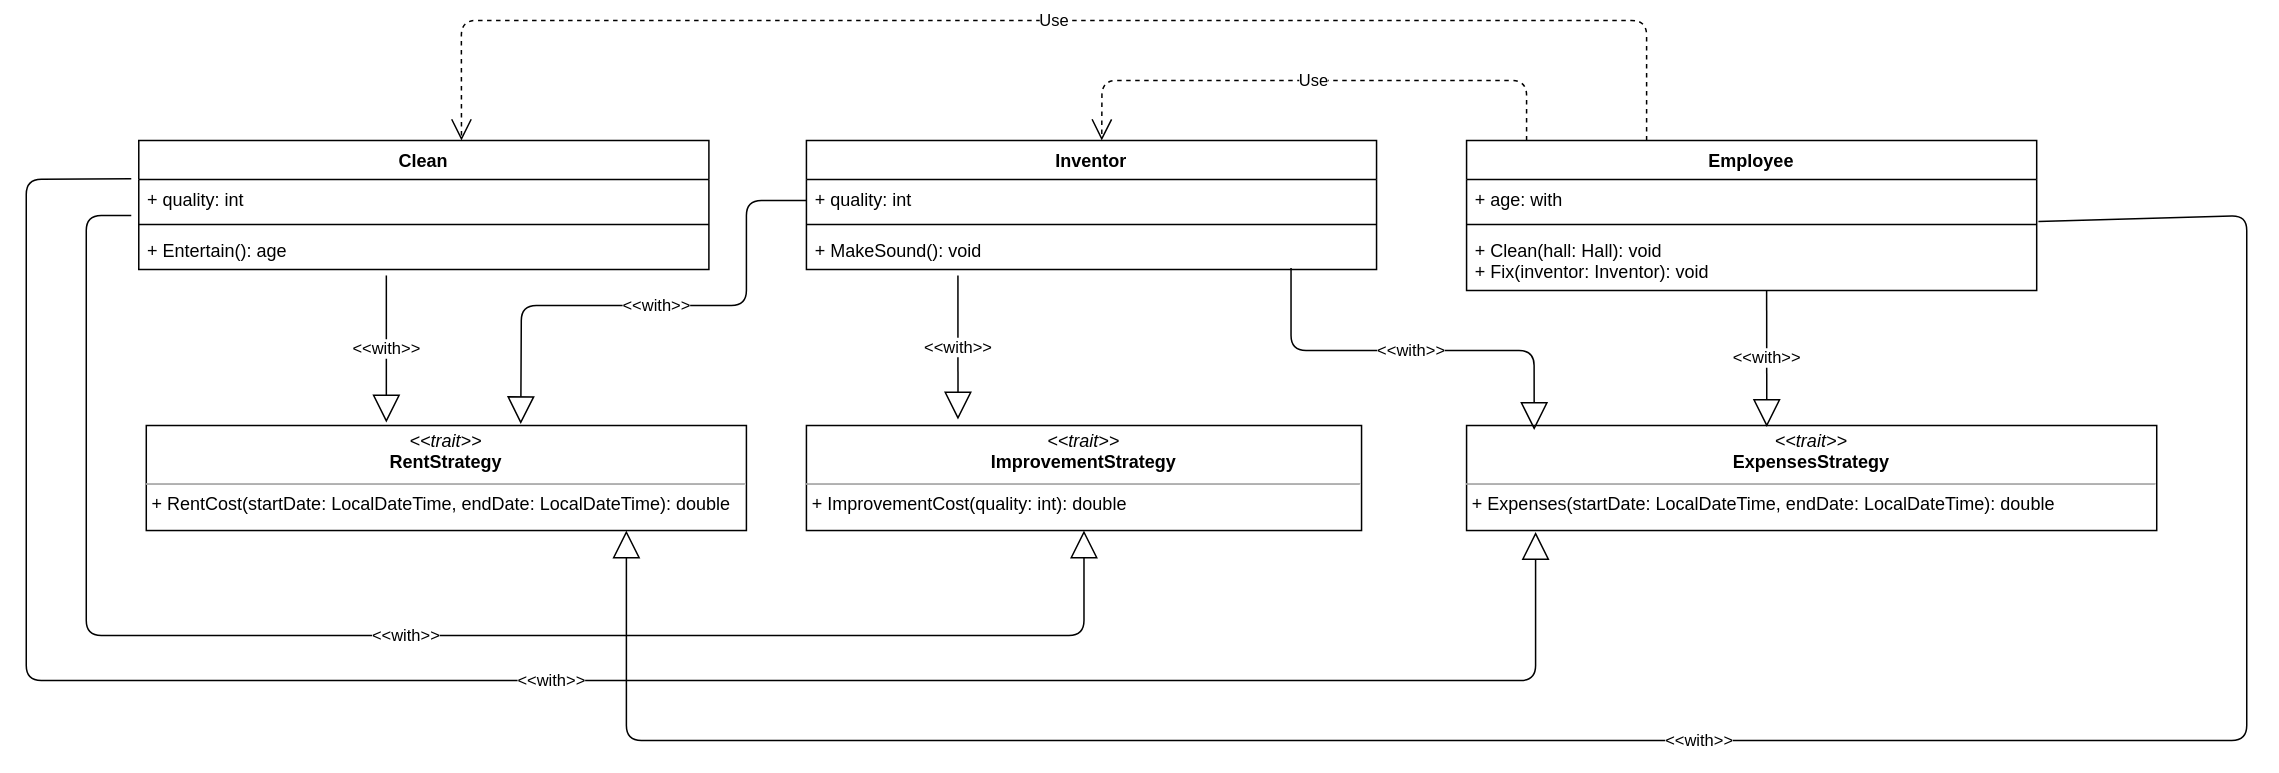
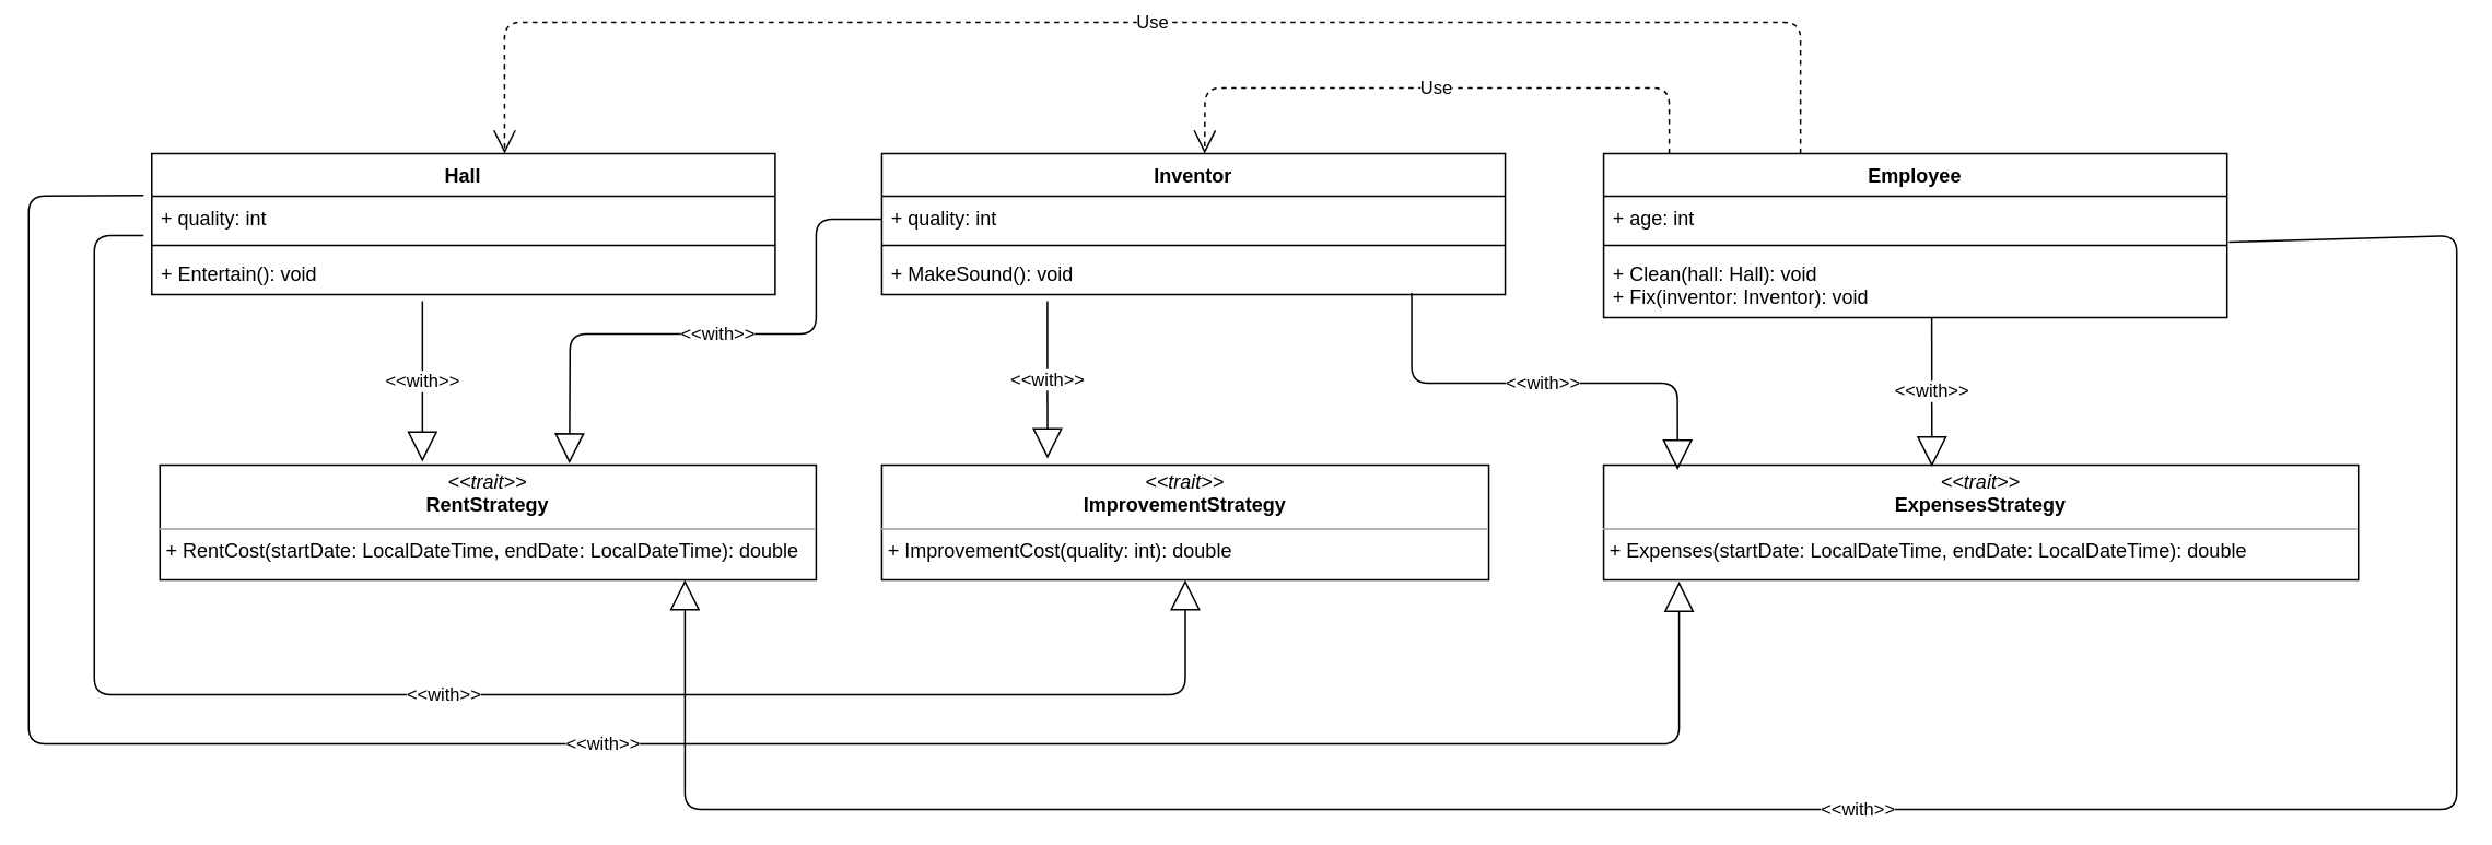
  <mxCell id="0" />
  <mxCell id="1" parent="0" />
  <mxCell id="2" value="Inventor" style="swimlane;fontStyle=1;align=center;verticalAlign=top;childLayout=stackLayout;horizontal=1;startSize=26;horizontalStack=0;resizeParent=1;resizeParentMax=0;resizeLast=0;collapsible=1;marginBottom=0;" vertex="1" parent="1"><mxGeometry x="465" y="20" width="380" height="86" as="geometry" /></mxCell>
  <mxCell id="3" value="+ quality: int" style="text;strokeColor=none;fillColor=none;align=left;verticalAlign=top;spacingLeft=4;spacingRight=4;overflow=hidden;rotatable=0;points=[[0,0.5],[1,0.5]];portConstraint=eastwest;" vertex="1" parent="2"><mxGeometry y="26" width="380" height="26" as="geometry" /></mxCell>
  <mxCell id="4" value="&amp;lt;&amp;lt;with&amp;gt;&amp;gt;" style="endArrow=block;endSize=16;endFill=0;html=1;entryX=0.624;entryY=-0.014;entryDx=0;entryDy=0;entryPerimeter=0;" edge="1" parent="2" target="7"><mxGeometry width="160" relative="1" as="geometry"><mxPoint y="40" as="sourcePoint" /><mxPoint x="160" y="40" as="targetPoint" /><Array as="points"><mxPoint x="-40" y="40" /><mxPoint x="-40" y="110" /><mxPoint x="-190" y="110" /></Array></mxGeometry></mxCell>
  <mxCell id="5" value="" style="line;strokeWidth=1;fillColor=none;align=left;verticalAlign=middle;spacingTop=-1;spacingLeft=3;spacingRight=3;rotatable=0;labelPosition=right;points=[];portConstraint=eastwest;" vertex="1" parent="2"><mxGeometry y="52" width="380" height="8" as="geometry" /></mxCell>
  <mxCell id="6" value="+ MakeSound(): void" style="text;strokeColor=none;fillColor=none;align=left;verticalAlign=top;spacingLeft=4;spacingRight=4;overflow=hidden;rotatable=0;points=[[0,0.5],[1,0.5]];portConstraint=eastwest;" vertex="1" parent="2"><mxGeometry y="60" width="380" height="26" as="geometry" /></mxCell>
  <mxCell id="7" value="&lt;p style=&quot;margin: 0px ; margin-top: 4px ; text-align: center&quot;&gt;&lt;i&gt;&amp;lt;&amp;lt;trait&amp;gt;&amp;gt;&lt;/i&gt;&lt;br&gt;&lt;b&gt;RentStrategy&lt;/b&gt;&lt;/p&gt;&lt;hr size=&quot;1&quot;&gt;&lt;p style=&quot;margin: 0px ; margin-left: 4px&quot;&gt;+ RentCost(startDate: LocalDateTime, endDate: LocalDateTime): double&lt;br&gt;&lt;/p&gt;" style="verticalAlign=top;align=left;overflow=fill;fontSize=12;fontFamily=Helvetica;html=1;" vertex="1" parent="1"><mxGeometry x="25" y="210" width="400" height="70" as="geometry" /></mxCell>
  <mxCell id="8" value="Employee" style="swimlane;fontStyle=1;align=center;verticalAlign=top;childLayout=stackLayout;horizontal=1;startSize=26;horizontalStack=0;resizeParent=1;resizeParentMax=0;resizeLast=0;collapsible=1;marginBottom=0;" vertex="1" parent="1"><mxGeometry x="905" y="20" width="380" height="100" as="geometry" /></mxCell>
  <mxCell id="9" value="Use" style="endArrow=open;endSize=12;dashed=1;html=1;entryX=0.518;entryY=0;entryDx=0;entryDy=0;entryPerimeter=0;" edge="1" parent="8" target="2"><mxGeometry width="160" relative="1" as="geometry"><mxPoint x="40" as="sourcePoint" /><mxPoint x="200" as="targetPoint" /><Array as="points"><mxPoint x="40" y="-40" /><mxPoint x="-243" y="-40" /></Array></mxGeometry></mxCell>
  <mxCell id="10" value="Use" style="endArrow=open;endSize=12;dashed=1;html=1;entryX=0.566;entryY=0;entryDx=0;entryDy=0;entryPerimeter=0;" edge="1" parent="8" target="14"><mxGeometry width="160" relative="1" as="geometry"><mxPoint x="120" as="sourcePoint" /><mxPoint x="280" as="targetPoint" /><Array as="points"><mxPoint x="120" y="-80" /><mxPoint x="-670" y="-80" /></Array></mxGeometry></mxCell>
- <mxCell id="11" value="+ age: with" style="text;strokeColor=none;fillColor=none;align=left;verticalAlign=top;spacingLeft=4;spacingRight=4;overflow=hidden;rotatable=0;points=[[0,0.5],[1,0.5]];portConstraint=eastwest;" vertex="1" parent="8"><mxGeometry y="26" width="380" height="26" as="geometry" /></mxCell>
+ <mxCell id="11" value="+ age: int" style="text;strokeColor=none;fillColor=none;align=left;verticalAlign=top;spacingLeft=4;spacingRight=4;overflow=hidden;rotatable=0;points=[[0,0.5],[1,0.5]];portConstraint=eastwest;" vertex="1" parent="8"><mxGeometry y="26" width="380" height="26" as="geometry" /></mxCell>
  <mxCell id="12" value="" style="line;strokeWidth=1;fillColor=none;align=left;verticalAlign=middle;spacingTop=-1;spacingLeft=3;spacingRight=3;rotatable=0;labelPosition=right;points=[];portConstraint=eastwest;" vertex="1" parent="8"><mxGeometry y="52" width="380" height="8" as="geometry" /></mxCell>
  <mxCell id="13" value="+ Clean(hall: Hall): void&#10;+ Fix(inventor: Inventor): void" style="text;strokeColor=none;fillColor=none;align=left;verticalAlign=top;spacingLeft=4;spacingRight=4;overflow=hidden;rotatable=0;points=[[0,0.5],[1,0.5]];portConstraint=eastwest;" vertex="1" parent="8"><mxGeometry y="60" width="380" height="40" as="geometry" /></mxCell>
- <mxCell id="14" value="Clean" style="swimlane;fontStyle=1;align=center;verticalAlign=top;childLayout=stackLayout;horizontal=1;startSize=26;horizontalStack=0;resizeParent=1;resizeParentMax=0;resizeLast=0;collapsible=1;marginBottom=0;" vertex="1" parent="1"><mxGeometry x="20" y="20" width="380" height="86" as="geometry" /></mxCell>
+ <mxCell id="14" value="Hall" style="swimlane;fontStyle=1;align=center;verticalAlign=top;childLayout=stackLayout;horizontal=1;startSize=26;horizontalStack=0;resizeParent=1;resizeParentMax=0;resizeLast=0;collapsible=1;marginBottom=0;" vertex="1" parent="1"><mxGeometry x="20" y="20" width="380" height="86" as="geometry" /></mxCell>
  <mxCell id="15" value="&amp;lt;&amp;lt;with&amp;gt;&amp;gt;" style="endArrow=block;endSize=16;endFill=0;html=1;entryX=0.1;entryY=1.014;entryDx=0;entryDy=0;entryPerimeter=0;" edge="1" parent="14" target="21"><mxGeometry x="-0.001" width="160" relative="1" as="geometry"><mxPoint x="-5" y="25.5" as="sourcePoint" /><mxPoint x="155" y="25.5" as="targetPoint" /><Array as="points"><mxPoint x="-75" y="26" /><mxPoint x="-75" y="360" /><mxPoint x="931" y="360" /></Array><mxPoint as="offset" /></mxGeometry></mxCell>
  <mxCell id="16" value="+ quality: int" style="text;strokeColor=none;fillColor=none;align=left;verticalAlign=top;spacingLeft=4;spacingRight=4;overflow=hidden;rotatable=0;points=[[0,0.5],[1,0.5]];portConstraint=eastwest;" vertex="1" parent="14"><mxGeometry y="26" width="380" height="26" as="geometry" /></mxCell>
  <mxCell id="17" value="&amp;lt;&amp;lt;with&amp;gt;&amp;gt;" style="endArrow=block;endSize=16;endFill=0;html=1;entryX=0.5;entryY=1;entryDx=0;entryDy=0;" edge="1" parent="14" target="20"><mxGeometry width="160" relative="1" as="geometry"><mxPoint x="-5" y="50" as="sourcePoint" /><mxPoint x="155" y="50" as="targetPoint" /><Array as="points"><mxPoint x="-35" y="50" /><mxPoint x="-35" y="330" /><mxPoint x="630" y="330" /></Array></mxGeometry></mxCell>
  <mxCell id="18" value="" style="line;strokeWidth=1;fillColor=none;align=left;verticalAlign=middle;spacingTop=-1;spacingLeft=3;spacingRight=3;rotatable=0;labelPosition=right;points=[];portConstraint=eastwest;" vertex="1" parent="14"><mxGeometry y="52" width="380" height="8" as="geometry" /></mxCell>
- <mxCell id="19" value="+ Entertain(): age" style="text;strokeColor=none;fillColor=none;align=left;verticalAlign=top;spacingLeft=4;spacingRight=4;overflow=hidden;rotatable=0;points=[[0,0.5],[1,0.5]];portConstraint=eastwest;" vertex="1" parent="14"><mxGeometry y="60" width="380" height="26" as="geometry" /></mxCell>
+ <mxCell id="19" value="+ Entertain(): void" style="text;strokeColor=none;fillColor=none;align=left;verticalAlign=top;spacingLeft=4;spacingRight=4;overflow=hidden;rotatable=0;points=[[0,0.5],[1,0.5]];portConstraint=eastwest;" vertex="1" parent="14"><mxGeometry y="60" width="380" height="26" as="geometry" /></mxCell>
  <mxCell id="20" value="&lt;p style=&quot;margin: 0px ; margin-top: 4px ; text-align: center&quot;&gt;&lt;i&gt;&amp;lt;&amp;lt;trait&amp;gt;&amp;gt;&lt;/i&gt;&lt;br&gt;&lt;b&gt;ImprovementStrategy&lt;/b&gt;&lt;/p&gt;&lt;hr size=&quot;1&quot;&gt;&lt;p style=&quot;margin: 0px ; margin-left: 4px&quot;&gt;+ ImprovementCost(quality: int): double&lt;br&gt;&lt;/p&gt;" style="verticalAlign=top;align=left;overflow=fill;fontSize=12;fontFamily=Helvetica;html=1;" vertex="1" parent="1"><mxGeometry x="465" y="210" width="370" height="70" as="geometry" /></mxCell>
  <mxCell id="21" value="&lt;p style=&quot;margin: 0px ; margin-top: 4px ; text-align: center&quot;&gt;&lt;i&gt;&amp;lt;&amp;lt;trait&amp;gt;&amp;gt;&lt;/i&gt;&lt;br&gt;&lt;b&gt;ExpensesStrategy&lt;/b&gt;&lt;/p&gt;&lt;hr size=&quot;1&quot;&gt;&lt;p style=&quot;margin: 0px ; margin-left: 4px&quot;&gt;+ Expenses(startDate: LocalDateTime, endDate: LocalDateTime): double&lt;br&gt;&lt;/p&gt;" style="verticalAlign=top;align=left;overflow=fill;fontSize=12;fontFamily=Helvetica;html=1;" vertex="1" parent="1"><mxGeometry x="905" y="210" width="460" height="70" as="geometry" /></mxCell>
  <mxCell id="22" value="&amp;lt;&amp;lt;with&amp;gt;&amp;gt;" style="endArrow=block;endSize=16;endFill=0;html=1;" edge="1" parent="1"><mxGeometry width="160" relative="1" as="geometry"><mxPoint x="185" y="110" as="sourcePoint" /><mxPoint x="185" y="208" as="targetPoint" /><Array as="points" /></mxGeometry></mxCell>
  <mxCell id="23" value="&amp;lt;&amp;lt;with&amp;gt;&amp;gt;" style="endArrow=block;endSize=16;endFill=0;html=1;exitX=1.003;exitY=-0.15;exitDx=0;exitDy=0;exitPerimeter=0;" edge="1" parent="1" source="13"><mxGeometry width="160" relative="1" as="geometry"><mxPoint x="345" y="470" as="sourcePoint" /><mxPoint x="345" y="280" as="targetPoint" /><Array as="points"><mxPoint x="1425" y="70" /><mxPoint x="1425" y="420" /><mxPoint x="345" y="420" /></Array></mxGeometry></mxCell>
  <mxCell id="24" value="&amp;lt;&amp;lt;with&amp;gt;&amp;gt;" style="endArrow=block;endSize=16;endFill=0;html=1;entryX=0.273;entryY=-0.057;entryDx=0;entryDy=0;entryPerimeter=0;" edge="1" parent="1" target="20"><mxGeometry width="160" relative="1" as="geometry"><mxPoint x="566" y="110" as="sourcePoint" /><mxPoint x="725" y="100" as="targetPoint" /></mxGeometry></mxCell>
  <mxCell id="25" value="&amp;lt;&amp;lt;with&amp;gt;&amp;gt;" style="endArrow=block;endSize=16;endFill=0;html=1;entryX=0.098;entryY=0.043;entryDx=0;entryDy=0;entryPerimeter=0;exitX=0.85;exitY=0.962;exitDx=0;exitDy=0;exitPerimeter=0;" edge="1" parent="1" source="6" target="21"><mxGeometry width="160" relative="1" as="geometry"><mxPoint x="795" y="110" as="sourcePoint" /><mxPoint x="955" y="110" as="targetPoint" /><Array as="points"><mxPoint x="788" y="160" /><mxPoint x="950" y="160" /></Array></mxGeometry></mxCell>
  <mxCell id="26" value="&amp;lt;&amp;lt;with&amp;gt;&amp;gt;" style="endArrow=block;endSize=16;endFill=0;html=1;entryX=0.435;entryY=0.014;entryDx=0;entryDy=0;entryPerimeter=0;" edge="1" parent="1" target="21"><mxGeometry width="160" relative="1" as="geometry"><mxPoint x="1105" y="120" as="sourcePoint" /><mxPoint x="1265" y="120" as="targetPoint" /></mxGeometry></mxCell>
